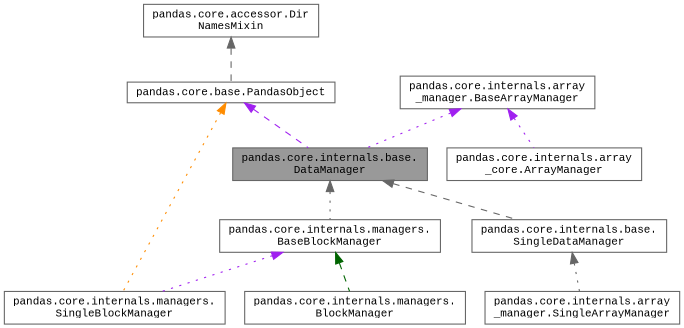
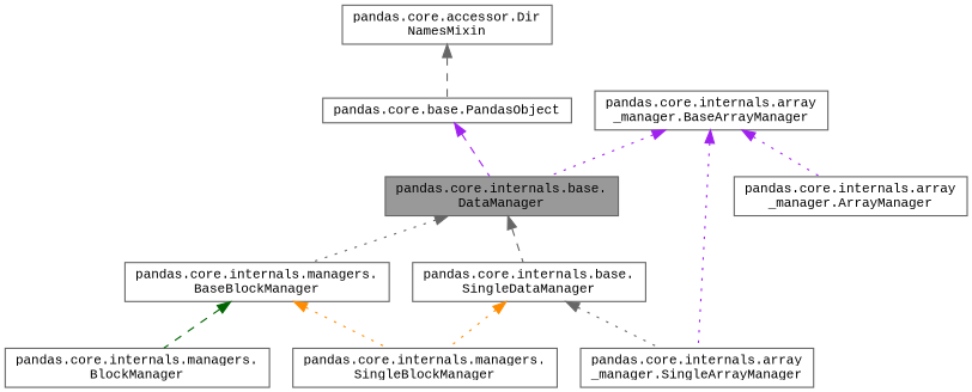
  digraph {
    fontname="Liberation Mono"
    rankdir=TB
    node [color=gray40 fillcolor=white fontname="Liberation Mono" fontsize=10 shape=box style=filled]
    edge [color=gray40 dir=back fontname="Liberation Mono" fontsize=10 labelfontname=Helvetica labelfontsize=10 style=dotted]
    n1 [fillcolor=grey60 fontcolor=black height=0.2 label="pandas.core.internals.base.\lDataManager" width=0.4]
    n2 [height=0.2 label="pandas.core.internals.base.\lSingleDataManager" width=0.4]
    n3 [height=0.2 label="pandas.core.internals.managers.\lBaseBlockManager" width=0.4]
    n4 [height=0.2 label="pandas.core.internals.array\l_manager.BaseArrayManager" width=0.4]
-   n5 [height=0.2 label="pandas.core.internals.array\l_core.ArrayManager" width=0.4]
+   n5 [height=0.2 label="pandas.core.internals.array\l_manager.ArrayManager" width=0.4]
    n6 [height=0.2 label="pandas.core.internals.array\l_manager.SingleArrayManager" width=0.4]
    n7 [height=0.2 label="pandas.core.internals.managers.\lSingleBlockManager" width=0.4]
    n8 [height=0.2 label="pandas.core.internals.managers.\lBlockManager" width=0.4]
    n9 [height=0.2 label="pandas.core.base.PandasObject" width=0.4]
    n10 [height=0.2 label="pandas.core.accessor.Dir\lNamesMixin" width=0.4]
    n1 -> n2 [style=dashed]
    n1 -> n3
    n2 -> n6
-   n9 -> n7 [color=darkorange]
-   n3 -> n7 [color=purple]
+   n2 -> n7 [color=darkorange]
+   n3 -> n7 [color=darkorange]
    n3 -> n8 [color=darkgreen style=dashed]
    n4 -> n1 [color=purple]
    n4 -> n5 [color=purple]
+   n4 -> n6 [color=purple]
    n9 -> n1 [color=purple style=dashed]
    n10 -> n9 [style=dashed]
  }
